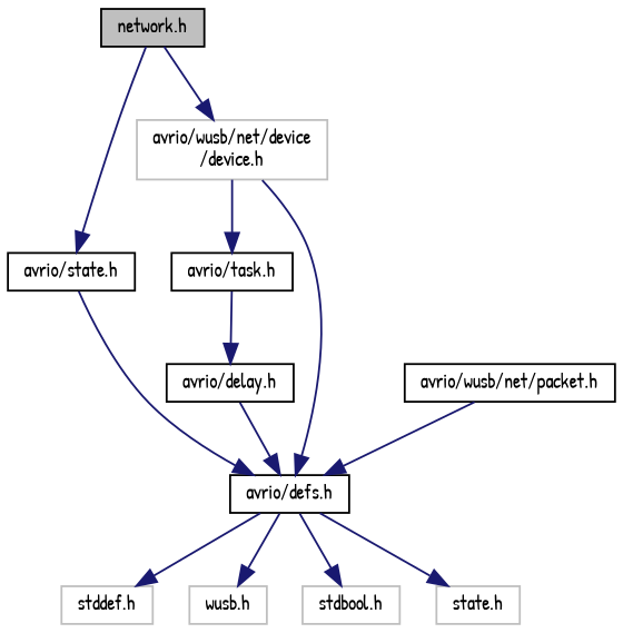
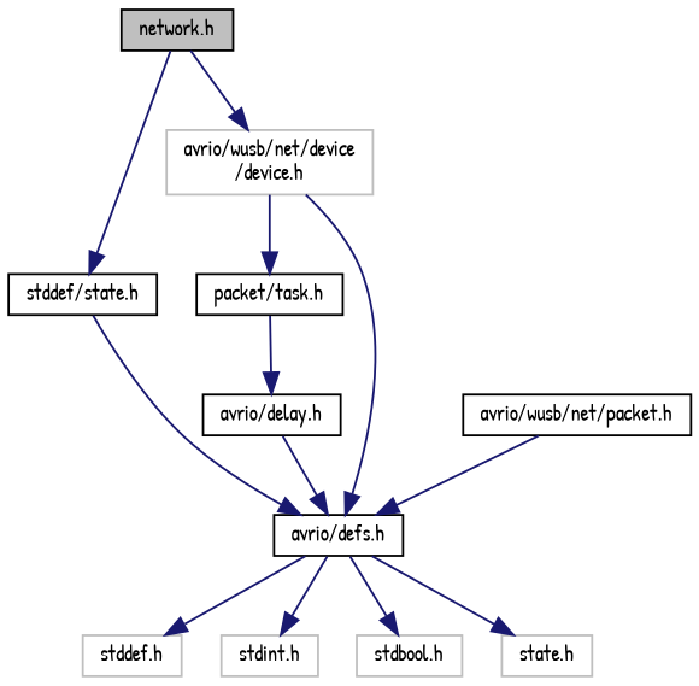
  digraph {
    fontname="Patrick Hand"
    node [color=black fontname="Patrick Hand" fontsize=10 shape=record]
    edge [color=midnightblue fontname="Patrick Hand" fontsize=10 labelfontname=Helvetica labelfontsize=10 style=solid]
    n1 [fillcolor=grey75 fontcolor=black height=0.2 label="network.h" style=filled width=0.4]
-   n2 [height=0.2 label="avrio/state.h" width=0.4]
+   n2 [height=0.2 label="stddef/state.h" width=0.4]
    n3 [color=grey75 height=0.2 label="avrio/wusb/net/device\l/device.h" width=0.4]
-   n4 [height=0.2 label="avrio/task.h" width=0.4]
+   n4 [height=0.2 label="packet/task.h" width=0.4]
    n5 [height=0.2 label="avrio/delay.h" width=0.4]
    n6 [height=0.2 label="avrio/defs.h" width=0.4]
    n7 [height=0.2 label="avrio/wusb/net/packet.h" width=0.4]
    n8 [color=grey75 height=0.2 label="stddef.h" width=0.4]
-   n9 [color=grey75 height=0.2 label="wusb.h" width=0.4]
+   n9 [color=grey75 height=0.2 label="stdint.h" width=0.4]
    n10 [color=grey75 height=0.2 label="stdbool.h" width=0.4]
    n11 [color=grey75 height=0.2 label="state.h" width=0.4]
    n1 -> n2
    n1 -> n3
    n2 -> n6
    n3 -> n4
    n3 -> n6
    n4 -> n5
    n5 -> n6
    n6 -> n8
    n6 -> n9
    n6 -> n10
    n6 -> n11
    n7 -> n6
  }
